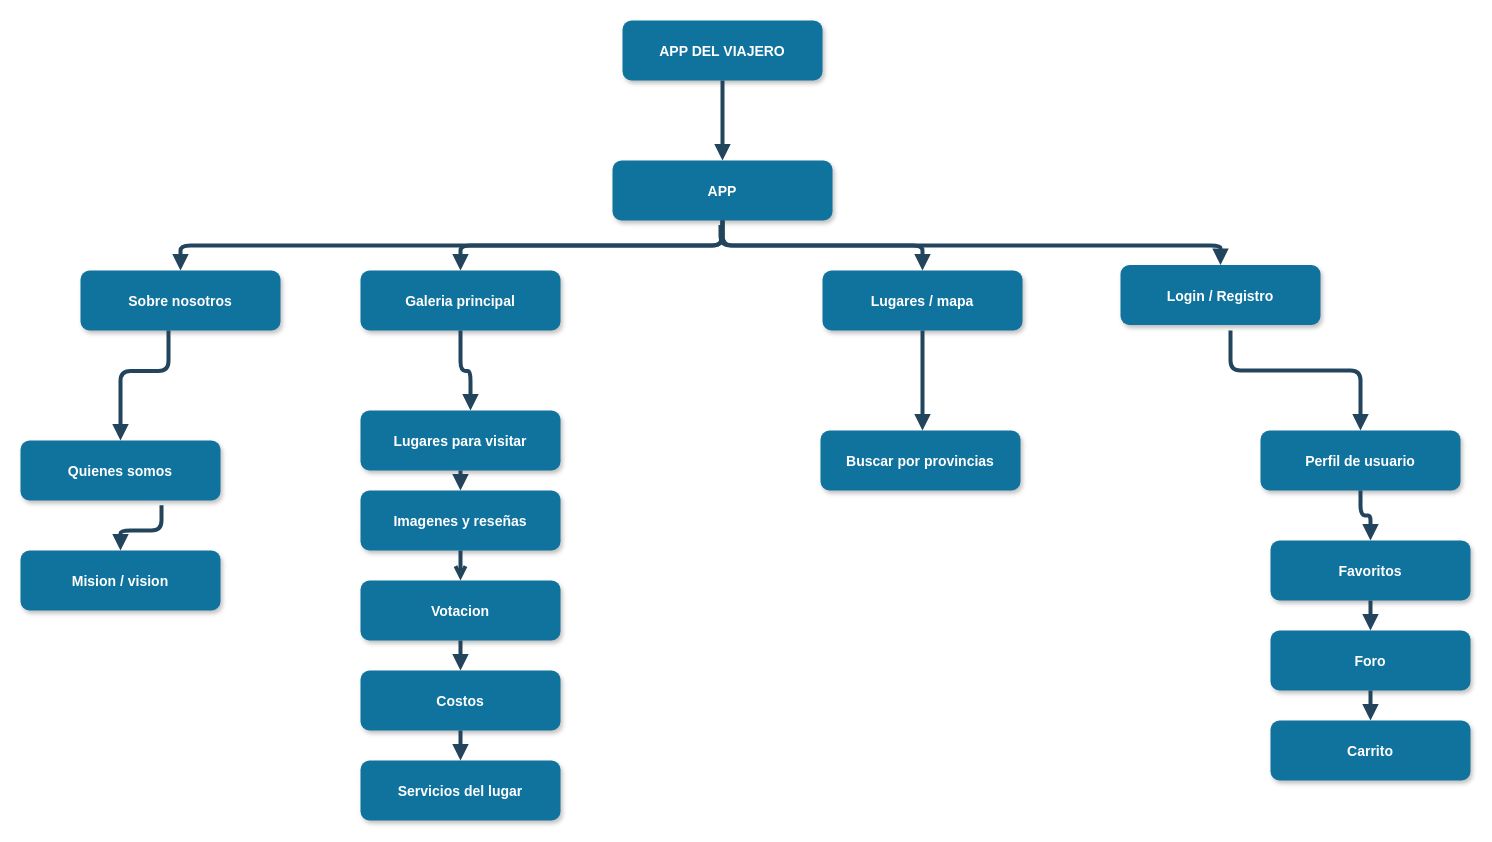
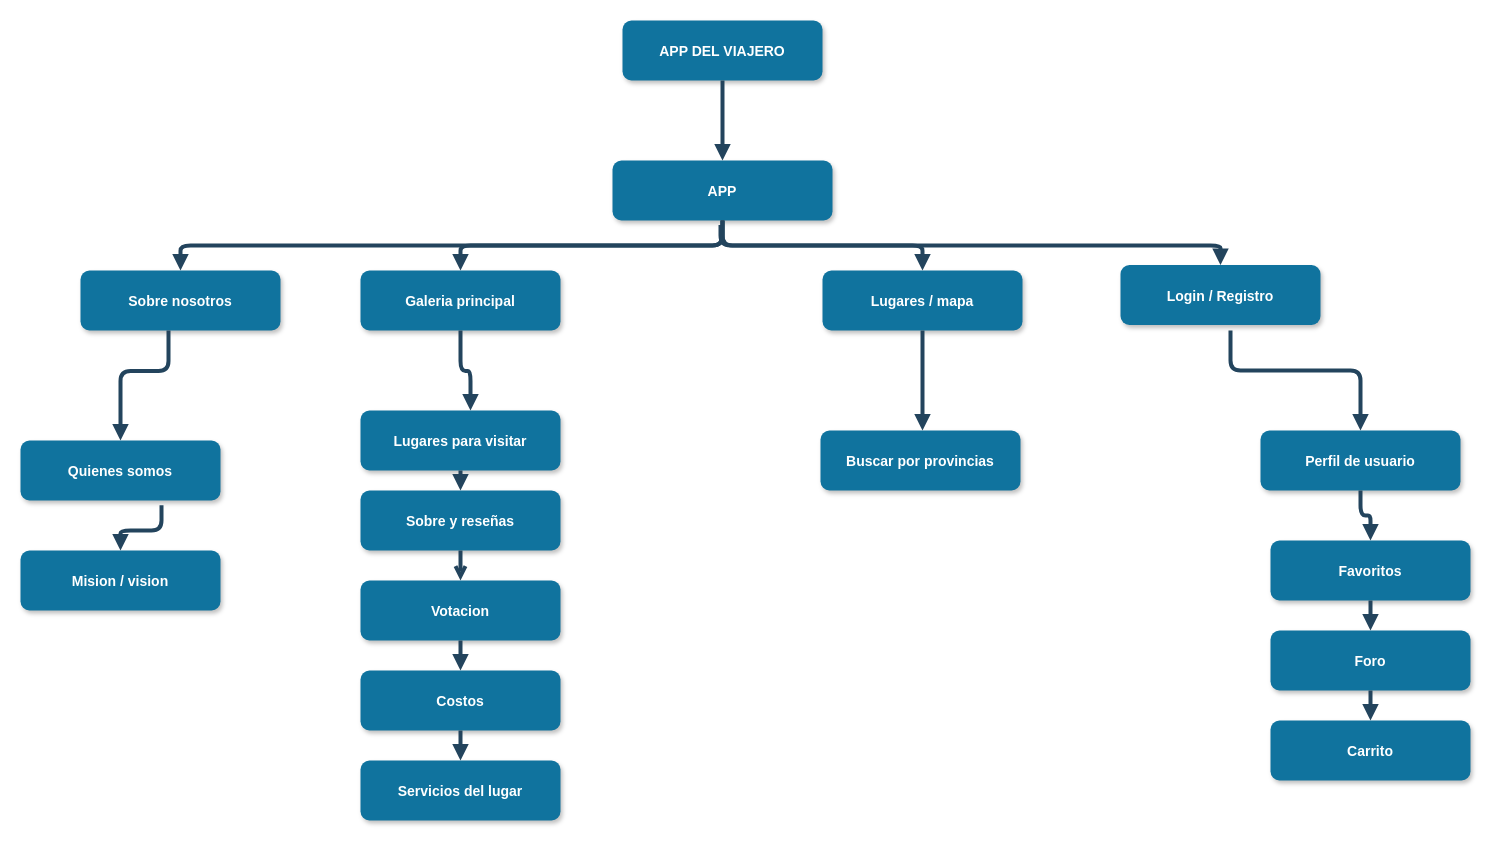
  <mxCell id="0" />
  <mxCell id="1" parent="0" />
  <mxCell id="2" value="APP DEL VIAJERO" style="rounded=1;fillColor=#10739E;strokeColor=none;shadow=1;gradientColor=none;fontStyle=1;fontColor=#FFFFFF;fontSize=14;" parent="1" vertex="1"><mxGeometry x="622" y="20" width="200" height="60" as="geometry" /></mxCell>
  <mxCell id="3" value="APP" style="rounded=1;fillColor=#10739E;strokeColor=none;shadow=1;gradientColor=none;fontStyle=1;fontColor=#FFFFFF;fontSize=14;" parent="1" vertex="1"><mxGeometry x="612" y="160" width="220" height="60" as="geometry" /></mxCell>
  <mxCell id="4" value="Sobre nosotros" style="rounded=1;fillColor=#10739E;strokeColor=none;shadow=1;gradientColor=none;fontStyle=1;fontColor=#FFFFFF;fontSize=14;" parent="1" vertex="1"><mxGeometry x="80" y="270" width="200" height="60" as="geometry" /></mxCell>
  <mxCell id="5" value="Galeria principal" style="rounded=1;fillColor=#10739E;strokeColor=none;shadow=1;gradientColor=none;fontStyle=1;fontColor=#FFFFFF;fontSize=14;" parent="1" vertex="1"><mxGeometry x="360" y="270" width="200" height="60" as="geometry" /></mxCell>
  <mxCell id="6" value="Lugares / mapa" style="rounded=1;fillColor=#10739E;strokeColor=none;shadow=1;gradientColor=none;fontStyle=1;fontColor=#FFFFFF;fontSize=14;" parent="1" vertex="1"><mxGeometry x="822" y="270" width="200" height="60" as="geometry" /></mxCell>
  <mxCell id="7" value="Lugares para visitar" style="rounded=1;fillColor=#10739E;strokeColor=none;shadow=1;gradientColor=none;fontStyle=1;fontColor=#FFFFFF;fontSize=14;" parent="1" vertex="1"><mxGeometry x="360" y="410" width="200" height="60" as="geometry" /></mxCell>
- <mxCell id="8" value="Imagenes y reseñas" style="rounded=1;fillColor=#10739E;strokeColor=none;shadow=1;gradientColor=none;fontStyle=1;fontColor=#FFFFFF;fontSize=14;" parent="1" vertex="1"><mxGeometry x="360" y="490" width="200" height="60" as="geometry" /></mxCell>
+ <mxCell id="8" value="Sobre y reseñas" style="rounded=1;fillColor=#10739E;strokeColor=none;shadow=1;gradientColor=none;fontStyle=1;fontColor=#FFFFFF;fontSize=14;" parent="1" vertex="1"><mxGeometry x="360" y="490" width="200" height="60" as="geometry" /></mxCell>
  <mxCell id="9" value="Votacion" style="rounded=1;fillColor=#10739E;strokeColor=none;shadow=1;gradientColor=none;fontStyle=1;fontColor=#FFFFFF;fontSize=14;" parent="1" vertex="1"><mxGeometry x="360" y="580" width="200" height="60" as="geometry" /></mxCell>
  <mxCell id="10" value="Costos" style="rounded=1;fillColor=#10739E;strokeColor=none;shadow=1;gradientColor=none;fontStyle=1;fontColor=#FFFFFF;fontSize=14;" parent="1" vertex="1"><mxGeometry x="360" y="670" width="200" height="60" as="geometry" /></mxCell>
  <mxCell id="11" value="Servicios del lugar" style="rounded=1;fillColor=#10739E;strokeColor=none;shadow=1;gradientColor=none;fontStyle=1;fontColor=#FFFFFF;fontSize=14;" parent="1" vertex="1"><mxGeometry x="360" y="760" width="200" height="60" as="geometry" /></mxCell>
  <mxCell id="12" value="Perfil de usuario" style="rounded=1;fillColor=#10739E;strokeColor=none;shadow=1;gradientColor=none;fontStyle=1;fontColor=#FFFFFF;fontSize=14;" parent="1" vertex="1"><mxGeometry x="1260" y="430" width="200" height="60" as="geometry" /></mxCell>
  <mxCell id="13" value="Favoritos" style="rounded=1;fillColor=#10739E;strokeColor=none;shadow=1;gradientColor=none;fontStyle=1;fontColor=#FFFFFF;fontSize=14;" parent="1" vertex="1"><mxGeometry x="1270" y="540" width="200" height="60" as="geometry" /></mxCell>
  <mxCell id="14" value="Foro" style="rounded=1;fillColor=#10739E;strokeColor=none;shadow=1;gradientColor=none;fontStyle=1;fontColor=#FFFFFF;fontSize=14;" parent="1" vertex="1"><mxGeometry x="1270" y="630" width="200" height="60" as="geometry" /></mxCell>
  <mxCell id="15" value="Buscar por provincias" style="rounded=1;fillColor=#10739E;strokeColor=none;shadow=1;gradientColor=none;fontStyle=1;fontColor=#FFFFFF;fontSize=14;" parent="1" vertex="1"><mxGeometry x="820" y="430" width="200" height="60" as="geometry" /></mxCell>
  <mxCell id="16" value="" style="edgeStyle=elbowEdgeStyle;elbow=vertical;strokeWidth=4;endArrow=block;endFill=1;fontStyle=1;strokeColor=#23445D;" parent="1" source="2" target="3" edge="1"><mxGeometry x="-2768" y="210" width="100" height="100" as="geometry"><mxPoint x="-28" y="80" as="sourcePoint" /><mxPoint x="72" y="-20" as="targetPoint" /></mxGeometry></mxCell>
  <mxCell id="17" value="" style="edgeStyle=elbowEdgeStyle;elbow=vertical;strokeWidth=4;endArrow=block;endFill=1;fontStyle=1;strokeColor=#23445D;" parent="1" source="3" target="5" edge="1"><mxGeometry x="-2768" y="210" width="100" height="100" as="geometry"><mxPoint x="-28" y="80" as="sourcePoint" /><mxPoint x="72" y="-20" as="targetPoint" /></mxGeometry></mxCell>
  <mxCell id="18" value="" style="edgeStyle=elbowEdgeStyle;elbow=vertical;strokeWidth=4;endArrow=block;endFill=1;fontStyle=1;strokeColor=#23445D;" parent="1" source="3" target="4" edge="1"><mxGeometry x="-2768" y="210" width="100" height="100" as="geometry"><mxPoint x="-28" y="80" as="sourcePoint" /><mxPoint x="72" y="-20" as="targetPoint" /></mxGeometry></mxCell>
  <mxCell id="19" value="" style="edgeStyle=elbowEdgeStyle;elbow=vertical;strokeWidth=4;endArrow=block;endFill=1;fontStyle=1;strokeColor=#23445D;" parent="1" source="3" target="6" edge="1"><mxGeometry x="-2768" y="210" width="100" height="100" as="geometry"><mxPoint x="-28" y="80" as="sourcePoint" /><mxPoint x="72" y="-20" as="targetPoint" /></mxGeometry></mxCell>
  <mxCell id="20" value="" style="edgeStyle=elbowEdgeStyle;elbow=vertical;strokeWidth=4;endArrow=block;endFill=1;fontStyle=1;strokeColor=#23445D;exitX=0.5;exitY=1;exitDx=0;exitDy=0;" parent="1" source="5" target="7" edge="1"><mxGeometry x="-2768" y="210" width="100" height="100" as="geometry"><mxPoint x="-28" y="80" as="sourcePoint" /><mxPoint x="72" y="-20" as="targetPoint" /><Array as="points"><mxPoint x="470" y="370.5" /><mxPoint x="502" y="370" /></Array></mxGeometry></mxCell>
  <mxCell id="21" value="" style="edgeStyle=elbowEdgeStyle;elbow=vertical;strokeWidth=4;endArrow=block;endFill=1;fontStyle=1;strokeColor=#23445D;exitX=0.5;exitY=1;exitDx=0;exitDy=0;" parent="1" source="6" target="15" edge="1"><mxGeometry x="-2768" y="210" width="100" height="100" as="geometry"><mxPoint x="-28" y="80" as="sourcePoint" /><mxPoint x="72" y="-20" as="targetPoint" /><Array as="points"><mxPoint x="922" y="370" /></Array></mxGeometry></mxCell>
  <mxCell id="22" value="" style="edgeStyle=elbowEdgeStyle;elbow=vertical;strokeWidth=4;endArrow=block;endFill=1;fontStyle=1;strokeColor=#23445D;" parent="1" source="7" target="8" edge="1"><mxGeometry x="-2600" y="180" width="100" height="100" as="geometry"><mxPoint x="140" y="50" as="sourcePoint" /><mxPoint x="240" y="-50" as="targetPoint" /></mxGeometry></mxCell>
  <mxCell id="23" value="" style="edgeStyle=elbowEdgeStyle;elbow=vertical;strokeWidth=4;endArrow=open;endFill=1;fontStyle=1;strokeColor=#23445D;" parent="1" source="8" target="9" edge="1"><mxGeometry x="-2600" y="190" width="100" height="100" as="geometry"><mxPoint x="140" y="60" as="sourcePoint" /><mxPoint x="240" y="-40" as="targetPoint" /></mxGeometry></mxCell>
  <mxCell id="24" value="" style="edgeStyle=elbowEdgeStyle;elbow=vertical;strokeWidth=4;endArrow=block;endFill=1;fontStyle=1;strokeColor=#23445D;" parent="1" source="9" target="10" edge="1"><mxGeometry x="-2600" y="200" width="100" height="100" as="geometry"><mxPoint x="140" y="70" as="sourcePoint" /><mxPoint x="240" y="-30" as="targetPoint" /></mxGeometry></mxCell>
  <mxCell id="25" value="" style="edgeStyle=elbowEdgeStyle;elbow=vertical;strokeWidth=4;endArrow=block;endFill=1;fontStyle=1;strokeColor=#23445D;" parent="1" source="10" target="11" edge="1"><mxGeometry x="-2600" y="210" width="100" height="100" as="geometry"><mxPoint x="140" y="80" as="sourcePoint" /><mxPoint x="240" y="-20" as="targetPoint" /></mxGeometry></mxCell>
  <mxCell id="26" value="" style="edgeStyle=elbowEdgeStyle;elbow=vertical;strokeWidth=4;endArrow=block;endFill=1;fontStyle=1;strokeColor=#23445D;" parent="1" source="12" target="13" edge="1"><mxGeometry x="-2718" y="210" width="100" height="100" as="geometry"><mxPoint x="22" y="80" as="sourcePoint" /><mxPoint x="122" y="-20" as="targetPoint" /></mxGeometry></mxCell>
  <mxCell id="27" value="" style="edgeStyle=elbowEdgeStyle;elbow=vertical;strokeWidth=4;endArrow=block;endFill=1;fontStyle=1;strokeColor=#23445D;" parent="1" source="13" target="14" edge="1"><mxGeometry x="-2718" y="220" width="100" height="100" as="geometry"><mxPoint x="22" y="90" as="sourcePoint" /><mxPoint x="122" y="-10" as="targetPoint" /></mxGeometry></mxCell>
  <mxCell id="28" value="" style="edgeStyle=elbowEdgeStyle;elbow=vertical;strokeWidth=4;endArrow=block;endFill=1;fontStyle=1;strokeColor=#23445D;" parent="1" target="12" edge="1"><mxGeometry x="-2768" y="210" width="100" height="100" as="geometry"><mxPoint x="1230" y="330" as="sourcePoint" /><mxPoint x="72" y="-20" as="targetPoint" /><Array as="points"><mxPoint x="892" y="370" /></Array></mxGeometry></mxCell>
  <mxCell id="29" value="" style="edgeStyle=elbowEdgeStyle;elbow=vertical;strokeWidth=4;endArrow=block;endFill=1;fontStyle=1;strokeColor=#23445D;" edge="1" parent="1"><mxGeometry x="-2758" y="220" width="100" height="100" as="geometry"><mxPoint x="720" y="224.5" as="sourcePoint" /><mxPoint x="1220" y="264.5" as="targetPoint" /></mxGeometry></mxCell>
  <mxCell id="30" value="Login / Registro" style="rounded=1;fillColor=#10739E;strokeColor=none;shadow=1;gradientColor=none;fontStyle=1;fontColor=#FFFFFF;fontSize=14;" vertex="1" parent="1"><mxGeometry x="1120" y="264.5" width="200" height="60" as="geometry" /></mxCell>
  <mxCell id="31" value="" style="edgeStyle=elbowEdgeStyle;elbow=vertical;strokeWidth=4;endArrow=block;endFill=1;fontStyle=1;strokeColor=#23445D;exitX=0.5;exitY=1;exitDx=0;exitDy=0;entryX=0.7;entryY=0;entryDx=0;entryDy=0;entryPerimeter=0;" edge="1" parent="1"><mxGeometry x="-3060" y="210" width="100" height="100" as="geometry"><mxPoint x="168" y="330" as="sourcePoint" /><mxPoint x="120" y="440" as="targetPoint" /><Array as="points"><mxPoint x="178" y="370.5" /><mxPoint x="210" y="370" /></Array></mxGeometry></mxCell>
  <mxCell id="32" value="Quienes somos" style="rounded=1;fillColor=#10739E;strokeColor=none;shadow=1;gradientColor=none;fontStyle=1;fontColor=#FFFFFF;fontSize=14;" vertex="1" parent="1"><mxGeometry x="20" y="440" width="200" height="60" as="geometry" /></mxCell>
  <mxCell id="33" value="Mision / vision" style="rounded=1;fillColor=#10739E;strokeColor=none;shadow=1;gradientColor=none;fontStyle=1;fontColor=#FFFFFF;fontSize=14;" vertex="1" parent="1"><mxGeometry x="20" y="550" width="200" height="60" as="geometry" /></mxCell>
  <mxCell id="34" value="" style="edgeStyle=elbowEdgeStyle;elbow=vertical;strokeWidth=4;endArrow=block;endFill=1;fontStyle=1;strokeColor=#23445D;entryX=0.5;entryY=0;entryDx=0;entryDy=0;exitX=0.705;exitY=1.081;exitDx=0;exitDy=0;exitPerimeter=0;" edge="1" parent="1" source="32" target="33"><mxGeometry x="-2718" y="220" width="100" height="100" as="geometry"><mxPoint x="342" y="510" as="sourcePoint" /><mxPoint x="342" y="530" as="targetPoint" /><Array as="points"><mxPoint x="90" y="530" /></Array></mxGeometry></mxCell>
  <mxCell id="35" value="Carrito" style="rounded=1;fillColor=#10739E;strokeColor=none;shadow=1;gradientColor=none;fontStyle=1;fontColor=#FFFFFF;fontSize=14;" vertex="1" parent="1"><mxGeometry x="1270" y="720" width="200" height="60" as="geometry" /></mxCell>
  <mxCell id="36" value="" style="edgeStyle=elbowEdgeStyle;elbow=vertical;strokeWidth=4;endArrow=block;endFill=1;fontStyle=1;strokeColor=#23445D;entryX=0.5;entryY=0;entryDx=0;entryDy=0;" edge="1" parent="1" target="35"><mxGeometry x="-2708" y="230" width="100" height="100" as="geometry"><mxPoint x="1370" y="690" as="sourcePoint" /><mxPoint x="1380" y="640" as="targetPoint" /></mxGeometry></mxCell>
